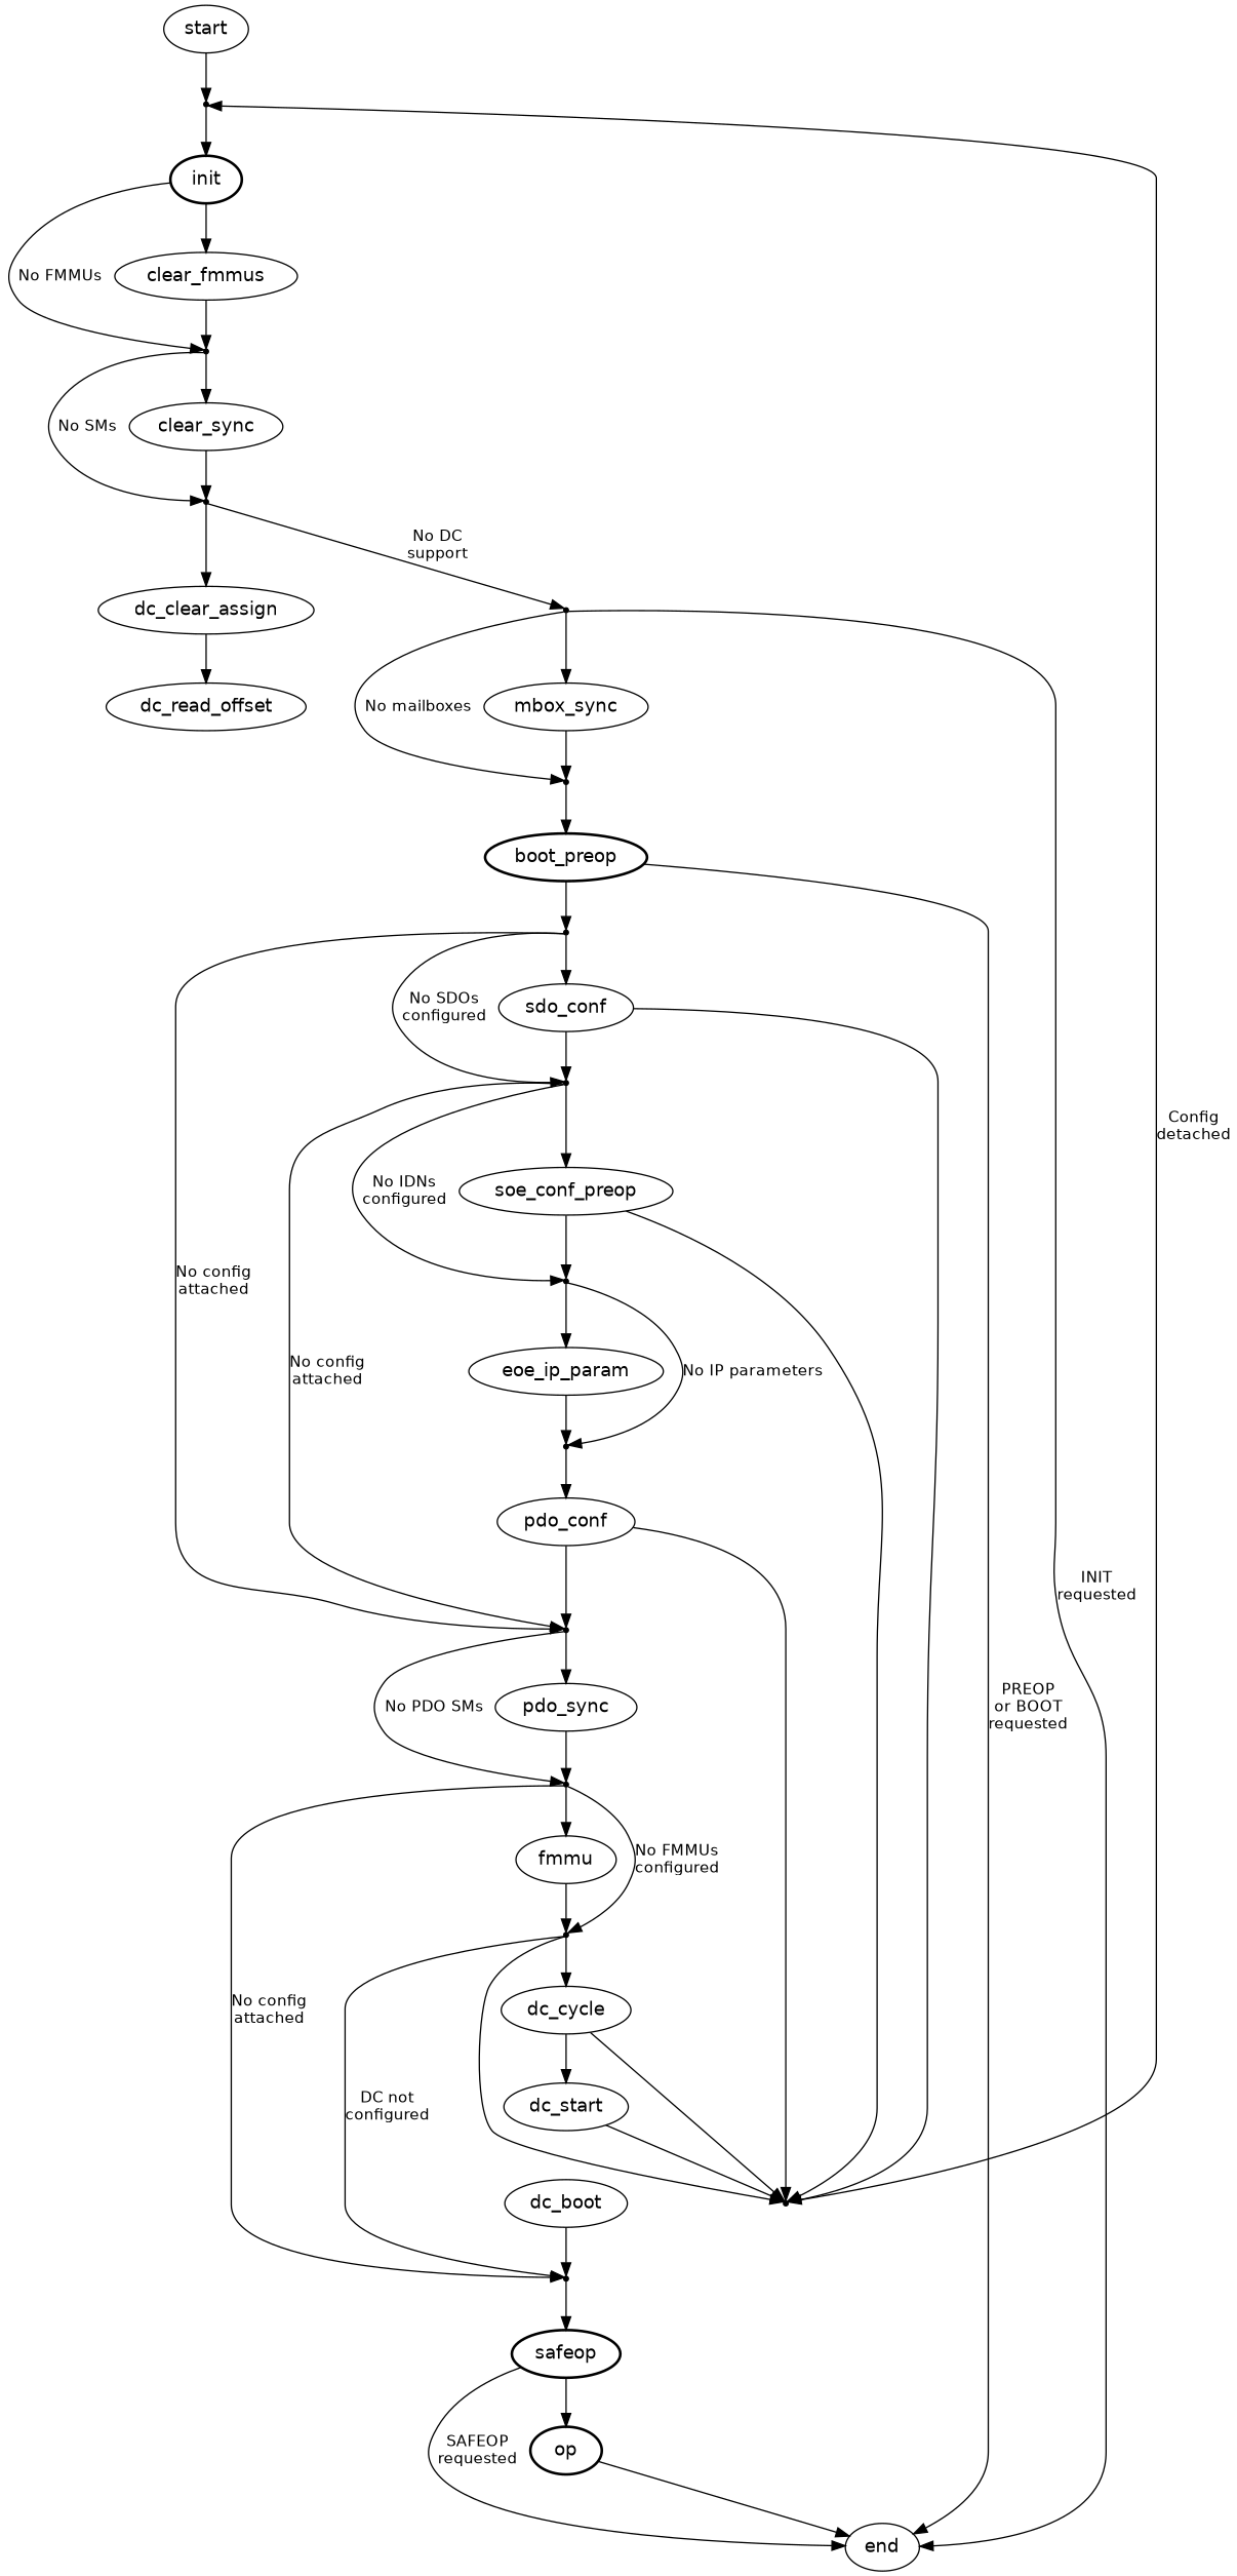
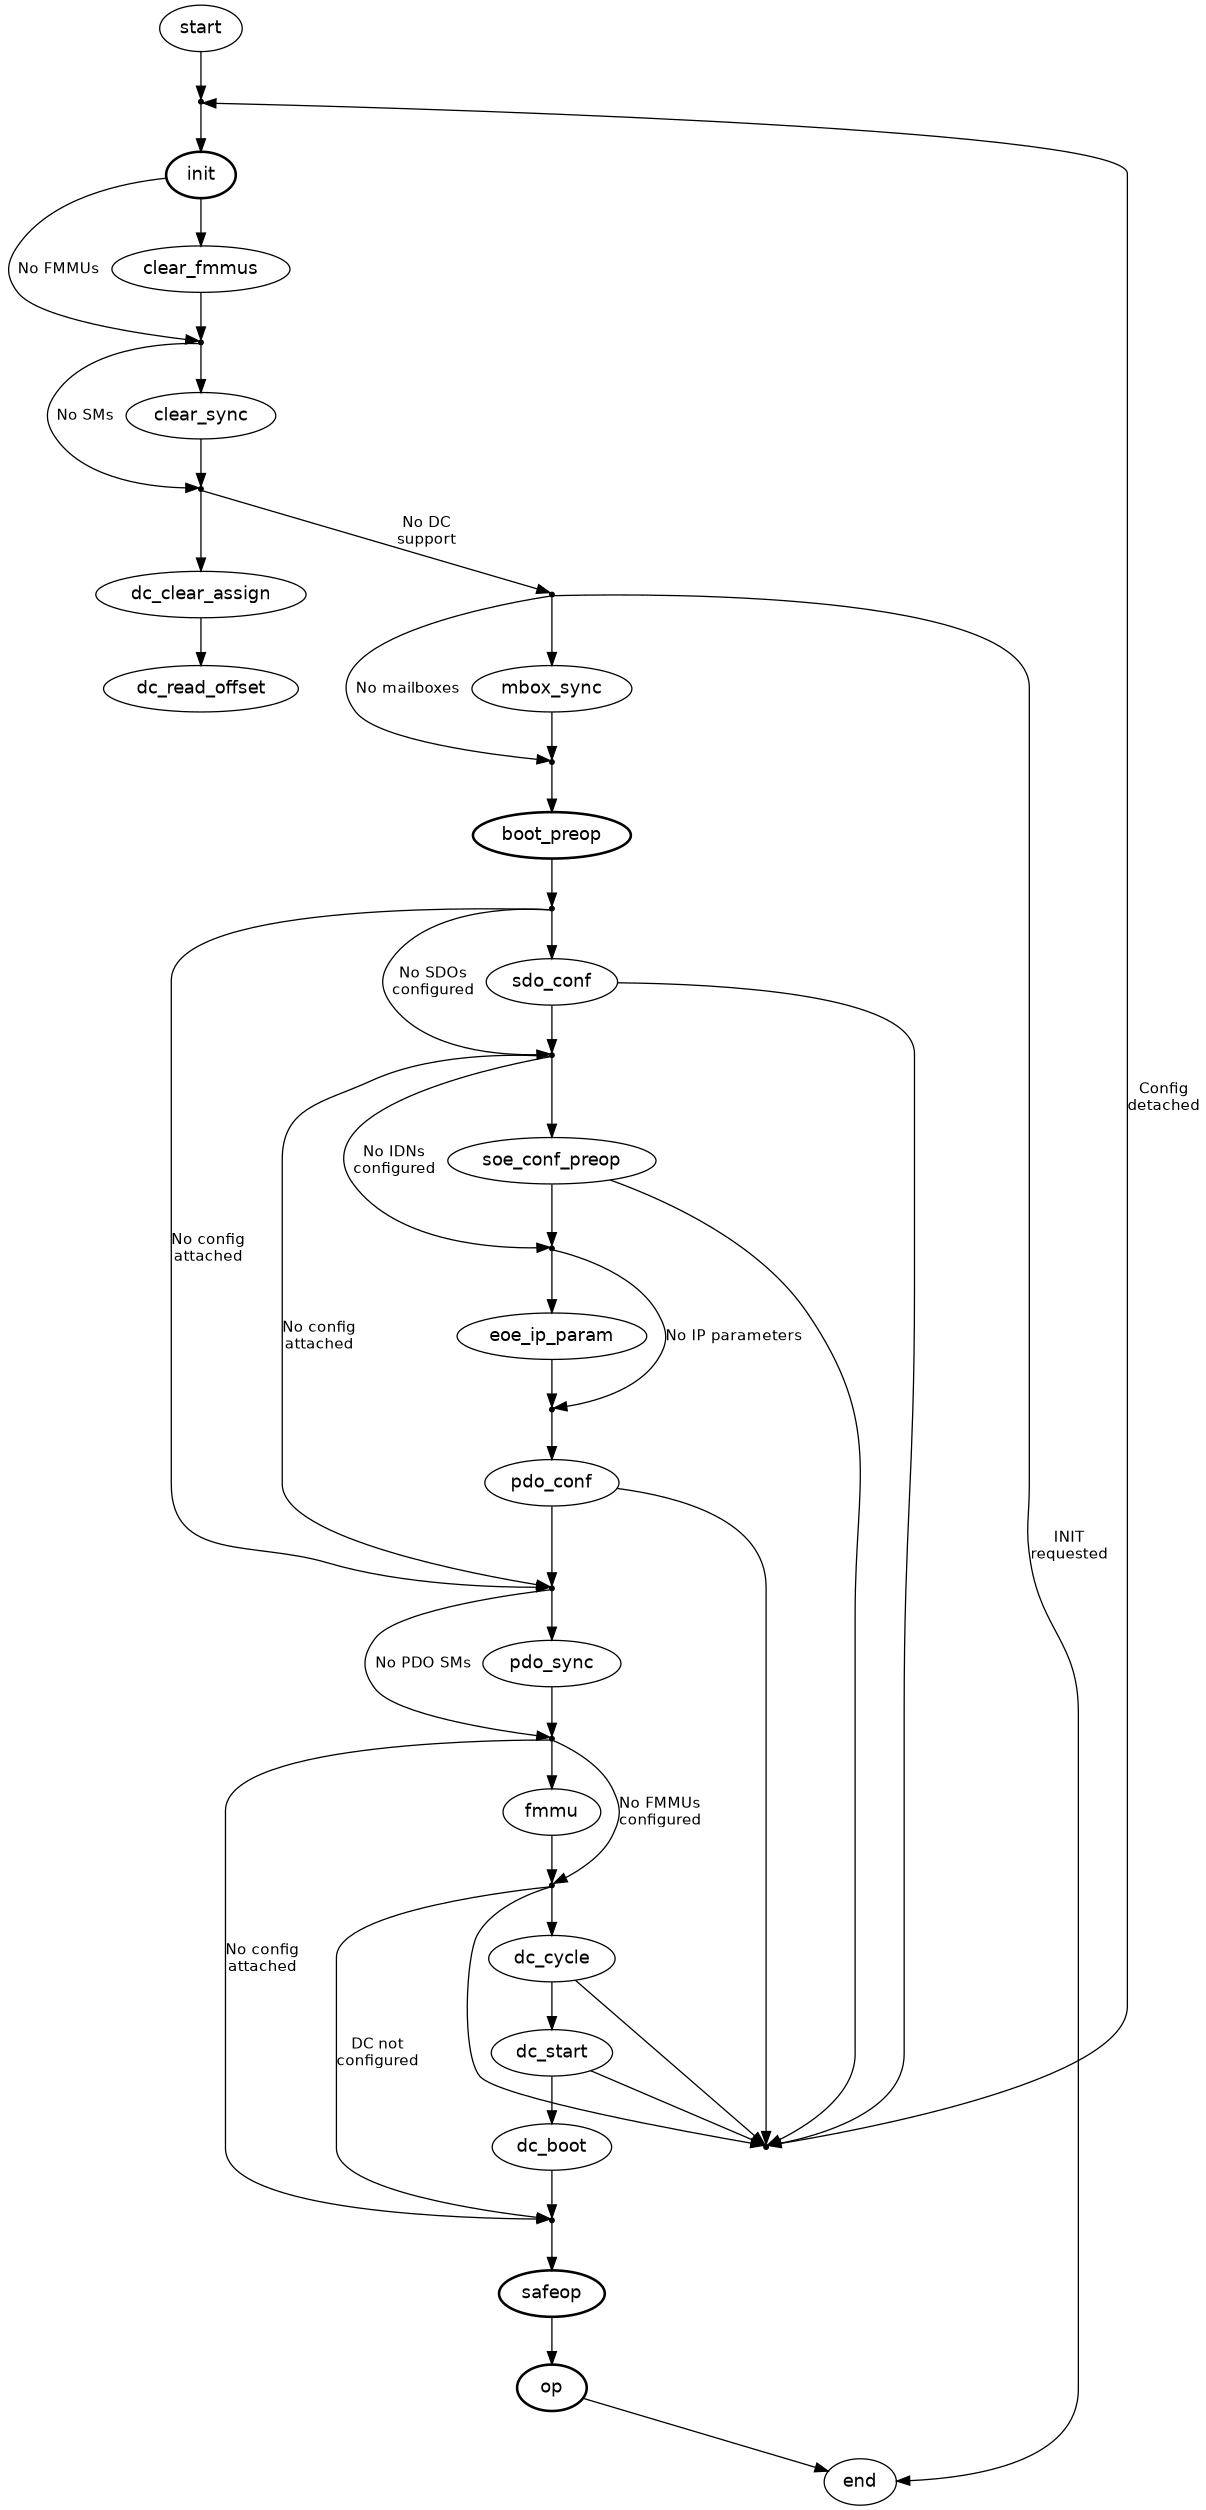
  digraph {
    node [fontname=Helvetica]
    edge [fontname=Helvetica fontsize=12 weight=10]
    enter_init [shape=point]
    init [style=bold]
    start
    enter_clear_sync [shape=point]
    clear_fmmus
    enter_dc_clear_assign [shape=point]
    clear_sync
    reconfigure [shape=point]
    enter_mbox_sync [shape=point]
    dc_clear_assign
    end
    enter_boot_preop [shape=point]
    mbox_sync
    dc_read_offset
    boot_preop [style=bold]
    enter_sdo_conf [shape=point]
    enter_pdo_sync [shape=point]
    enter_soe_conf_preop [shape=point]
    sdo_conf
    enter_fmmu [shape=point]
    pdo_sync
    enter_eoe_ip_param [shape=point]
    soe_conf_preop
    enter_safeop [shape=point]
    enter_dc_cycle [shape=point]
    fmmu
    enter_pdo_conf [shape=point]
    eoe_ip_param
    pdo_conf
    safeop [style=bold]
    dc_cycle
    op [style=bold]
    dc_start
    n34 [label=dc_boot]
    enter_init -> init
    init -> enter_clear_sync [label="No FMMUs" weight=""]
    init -> clear_fmmus
    start -> enter_init
    enter_clear_sync -> enter_dc_clear_assign [label="No SMs" weight=""]
    enter_clear_sync -> clear_sync
    clear_fmmus -> enter_clear_sync
    enter_dc_clear_assign -> enter_mbox_sync [label="No DC\nsupport" weight=""]
    enter_dc_clear_assign -> dc_clear_assign
    clear_sync -> enter_dc_clear_assign
    reconfigure -> enter_init [label="Config\ndetached" weight=""]
    enter_mbox_sync -> end [label="INIT\nrequested" weight=""]
    enter_mbox_sync -> enter_boot_preop [label="No mailboxes" weight=""]
    enter_mbox_sync -> mbox_sync
    dc_clear_assign -> dc_read_offset
    enter_boot_preop -> boot_preop
    mbox_sync -> enter_boot_preop
-   boot_preop -> end [label="PREOP\nor BOOT\nrequested" weight=""]
    boot_preop -> enter_sdo_conf
    enter_sdo_conf -> enter_pdo_sync [label="No config\nattached" weight=""]
    enter_sdo_conf -> enter_soe_conf_preop [label="No SDOs\nconfigured" weight=""]
    enter_sdo_conf -> sdo_conf
    enter_pdo_sync -> enter_fmmu [label="No PDO SMs" weight=""]
    enter_pdo_sync -> pdo_sync
    enter_soe_conf_preop -> enter_pdo_sync [label="No config\nattached" weight=""]
    enter_soe_conf_preop -> enter_eoe_ip_param [label="No IDNs\nconfigured" weight=""]
    enter_soe_conf_preop -> soe_conf_preop
    sdo_conf -> reconfigure [weight=""]
    sdo_conf -> enter_soe_conf_preop
    enter_fmmu -> enter_safeop [label="No config\nattached" weight=""]
    enter_fmmu -> enter_dc_cycle [label="No FMMUs\nconfigured" weight=""]
    enter_fmmu -> fmmu
    pdo_sync -> enter_fmmu
    enter_eoe_ip_param -> enter_pdo_conf [label="No IP parameters" weight=""]
    enter_eoe_ip_param -> eoe_ip_param
    soe_conf_preop -> reconfigure [weight=""]
    soe_conf_preop -> enter_eoe_ip_param
    enter_safeop -> safeop
    enter_dc_cycle -> reconfigure [weight=""]
    enter_dc_cycle -> enter_safeop [label="DC not\nconfigured" weight=""]
    enter_dc_cycle -> dc_cycle
    fmmu -> enter_dc_cycle
    enter_pdo_conf -> pdo_conf
    eoe_ip_param -> enter_pdo_conf
    pdo_conf -> reconfigure [weight=""]
    pdo_conf -> enter_pdo_sync
-   safeop -> end [label="SAFEOP\nrequested" weight=""]
    safeop -> op
    dc_cycle -> reconfigure [weight=""]
    dc_cycle -> dc_start
    op -> end [weight=""]
    dc_start -> reconfigure [weight=""]
+   dc_start -> n34
    n34 -> enter_safeop
  }
